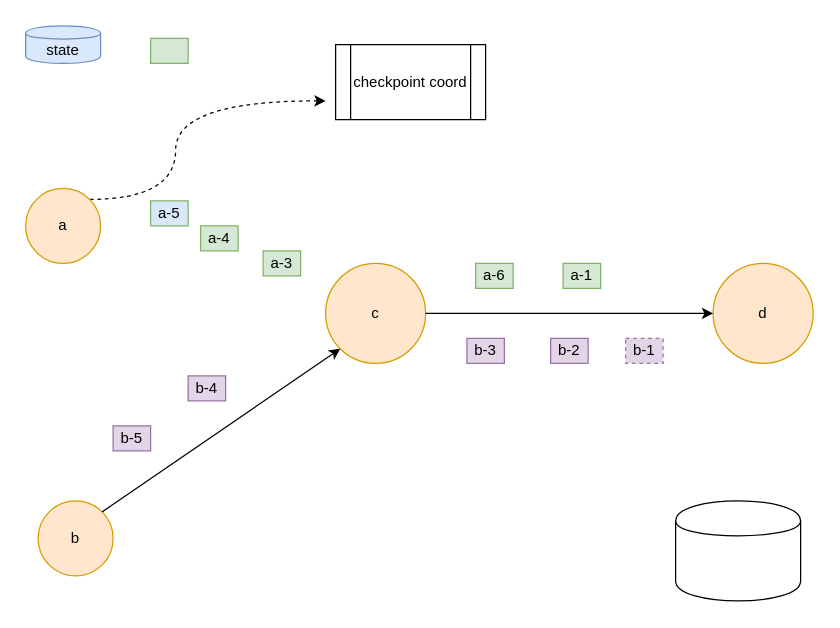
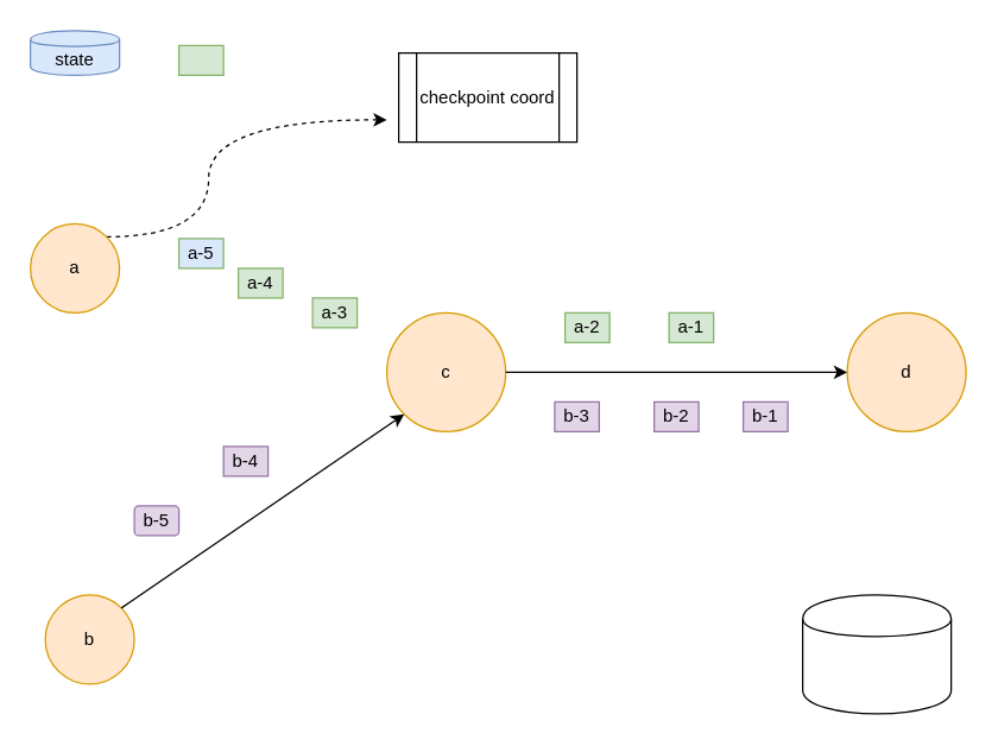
  <mxCell id="0" />
  <mxCell id="1" parent="0" />
  <mxCell id="2" style="edgeStyle=orthogonalEdgeStyle;curved=1;rounded=0;orthogonalLoop=1;jettySize=auto;html=1;exitX=1;exitY=0;exitDx=0;exitDy=0;dashed=1;" edge="1" parent="1" source="3"><mxGeometry relative="1" as="geometry"><mxPoint x="260" y="80" as="targetPoint" /><Array as="points"><mxPoint x="140" y="159" /><mxPoint x="140" y="80" /></Array></mxGeometry></mxCell>
  <mxCell id="3" value="a" style="ellipse;whiteSpace=wrap;html=1;aspect=fixed;fillColor=#ffe6cc;strokeColor=#d79b00;" vertex="1" parent="1"><mxGeometry x="20" y="150" width="60" height="60" as="geometry" /></mxCell>
  <mxCell id="4" value="c" style="ellipse;whiteSpace=wrap;html=1;aspect=fixed;fillColor=#ffe6cc;strokeColor=#d79b00;" vertex="1" parent="1"><mxGeometry x="260" y="210" width="80" height="80" as="geometry" /></mxCell>
  <mxCell id="5" value="d" style="ellipse;whiteSpace=wrap;html=1;aspect=fixed;fillColor=#ffe6cc;strokeColor=#d79b00;" vertex="1" parent="1"><mxGeometry x="570" y="210" width="80" height="80" as="geometry" /></mxCell>
  <mxCell id="6" value="state" style="shape=cylinder;whiteSpace=wrap;html=1;boundedLbl=1;backgroundOutline=1;fillColor=#dae8fc;strokeColor=#6c8ebf;" vertex="1" parent="1"><mxGeometry x="20" y="20" width="60" height="30" as="geometry" /></mxCell>
  <mxCell id="7" value="b" style="ellipse;whiteSpace=wrap;html=1;aspect=fixed;fillColor=#ffe6cc;strokeColor=#d79b00;" vertex="1" parent="1"><mxGeometry x="30" y="400" width="60" height="60" as="geometry" /></mxCell>
  <mxCell id="8" value="" style="endArrow=classic;html=1;entryX=0;entryY=1;entryDx=0;entryDy=0;exitX=1;exitY=0;exitDx=0;exitDy=0;" edge="1" parent="1" source="7" target="4"><mxGeometry width="50" height="50" relative="1" as="geometry"><mxPoint x="20" y="460" as="sourcePoint" /><mxPoint x="70" y="410" as="targetPoint" /></mxGeometry></mxCell>
  <mxCell id="9" value="" style="rounded=0;whiteSpace=wrap;html=1;fillColor=#d5e8d4;strokeColor=#82b366;" vertex="1" parent="1"><mxGeometry x="120" y="30" width="30" height="20" as="geometry" /></mxCell>
  <mxCell id="10" value="" style="endArrow=classic;html=1;exitX=1;exitY=0.5;exitDx=0;exitDy=0;entryX=0;entryY=0.5;entryDx=0;entryDy=0;" edge="1" parent="1" source="4" target="5"><mxGeometry width="50" height="50" relative="1" as="geometry"><mxPoint x="20" y="440" as="sourcePoint" /><mxPoint x="70" y="390" as="targetPoint" /></mxGeometry></mxCell>
  <mxCell id="11" value="" style="shape=cylinder;whiteSpace=wrap;html=1;boundedLbl=1;backgroundOutline=1;" vertex="1" parent="1"><mxGeometry x="540" y="400" width="100" height="80" as="geometry" /></mxCell>
  <mxCell id="12" value="a-5" style="rounded=0;whiteSpace=wrap;html=1;fillColor=#dae8fc;strokeColor=#82b366;" vertex="1" parent="1"><mxGeometry x="120" y="160" width="30" height="20" as="geometry" /></mxCell>
  <mxCell id="13" value="a-4" style="rounded=0;whiteSpace=wrap;html=1;fillColor=#d5e8d4;strokeColor=#82b366;" vertex="1" parent="1"><mxGeometry x="160" y="180" width="30" height="20" as="geometry" /></mxCell>
  <mxCell id="14" value="a-3" style="rounded=0;whiteSpace=wrap;html=1;fillColor=#d5e8d4;strokeColor=#82b366;" vertex="1" parent="1"><mxGeometry x="210" y="200" width="30" height="20" as="geometry" /></mxCell>
- <mxCell id="15" value="a-6" style="rounded=0;whiteSpace=wrap;html=1;fillColor=#d5e8d4;strokeColor=#82b366;" vertex="1" parent="1"><mxGeometry x="380" y="210" width="30" height="20" as="geometry" /></mxCell>
+ <mxCell id="15" value="a-2" style="rounded=0;whiteSpace=wrap;html=1;fillColor=#d5e8d4;strokeColor=#82b366;" vertex="1" parent="1"><mxGeometry x="380" y="210" width="30" height="20" as="geometry" /></mxCell>
  <mxCell id="16" value="a-1" style="rounded=0;whiteSpace=wrap;html=1;fillColor=#d5e8d4;strokeColor=#82b366;" vertex="1" parent="1"><mxGeometry x="450" y="210" width="30" height="20" as="geometry" /></mxCell>
- <mxCell id="17" value="b-5" style="rounded=0;whiteSpace=wrap;html=1;fillColor=#e1d5e7;strokeColor=#9673a6;" vertex="1" parent="1"><mxGeometry x="90" y="340" width="30" height="20" as="geometry" /></mxCell>
+ <mxCell id="17" value="b-5" style="whiteSpace=wrap;html=1;fillColor=#e1d5e7;strokeColor=#9673a6;rounded=1;" vertex="1" parent="1"><mxGeometry x="90" y="340" width="30" height="20" as="geometry" /></mxCell>
  <mxCell id="18" value="b-4" style="rounded=0;whiteSpace=wrap;html=1;fillColor=#e1d5e7;strokeColor=#9673a6;" vertex="1" parent="1"><mxGeometry x="150" y="300" width="30" height="20" as="geometry" /></mxCell>
  <mxCell id="19" value="checkpoint coord" style="shape=process;whiteSpace=wrap;html=1;backgroundOutline=1;" vertex="1" parent="1"><mxGeometry x="268" y="35" width="120" height="60" as="geometry" /></mxCell>
  <mxCell id="20" value="b-3" style="rounded=0;whiteSpace=wrap;html=1;fillColor=#e1d5e7;strokeColor=#9673a6;" vertex="1" parent="1"><mxGeometry x="373" y="270" width="30" height="20" as="geometry" /></mxCell>
  <mxCell id="21" value="b-2" style="rounded=0;whiteSpace=wrap;html=1;fillColor=#e1d5e7;strokeColor=#9673a6;" vertex="1" parent="1"><mxGeometry x="440" y="270" width="30" height="20" as="geometry" /></mxCell>
- <mxCell id="22" value="b-1" style="rounded=0;whiteSpace=wrap;html=1;fillColor=#e1d5e7;strokeColor=#9673a6;dashed=1;" vertex="1" parent="1"><mxGeometry x="500" y="270" width="30" height="20" as="geometry" /></mxCell>
+ <mxCell id="22" value="b-1" style="rounded=0;whiteSpace=wrap;html=1;fillColor=#e1d5e7;strokeColor=#9673a6;" vertex="1" parent="1"><mxGeometry x="500" y="270" width="30" height="20" as="geometry" /></mxCell>
